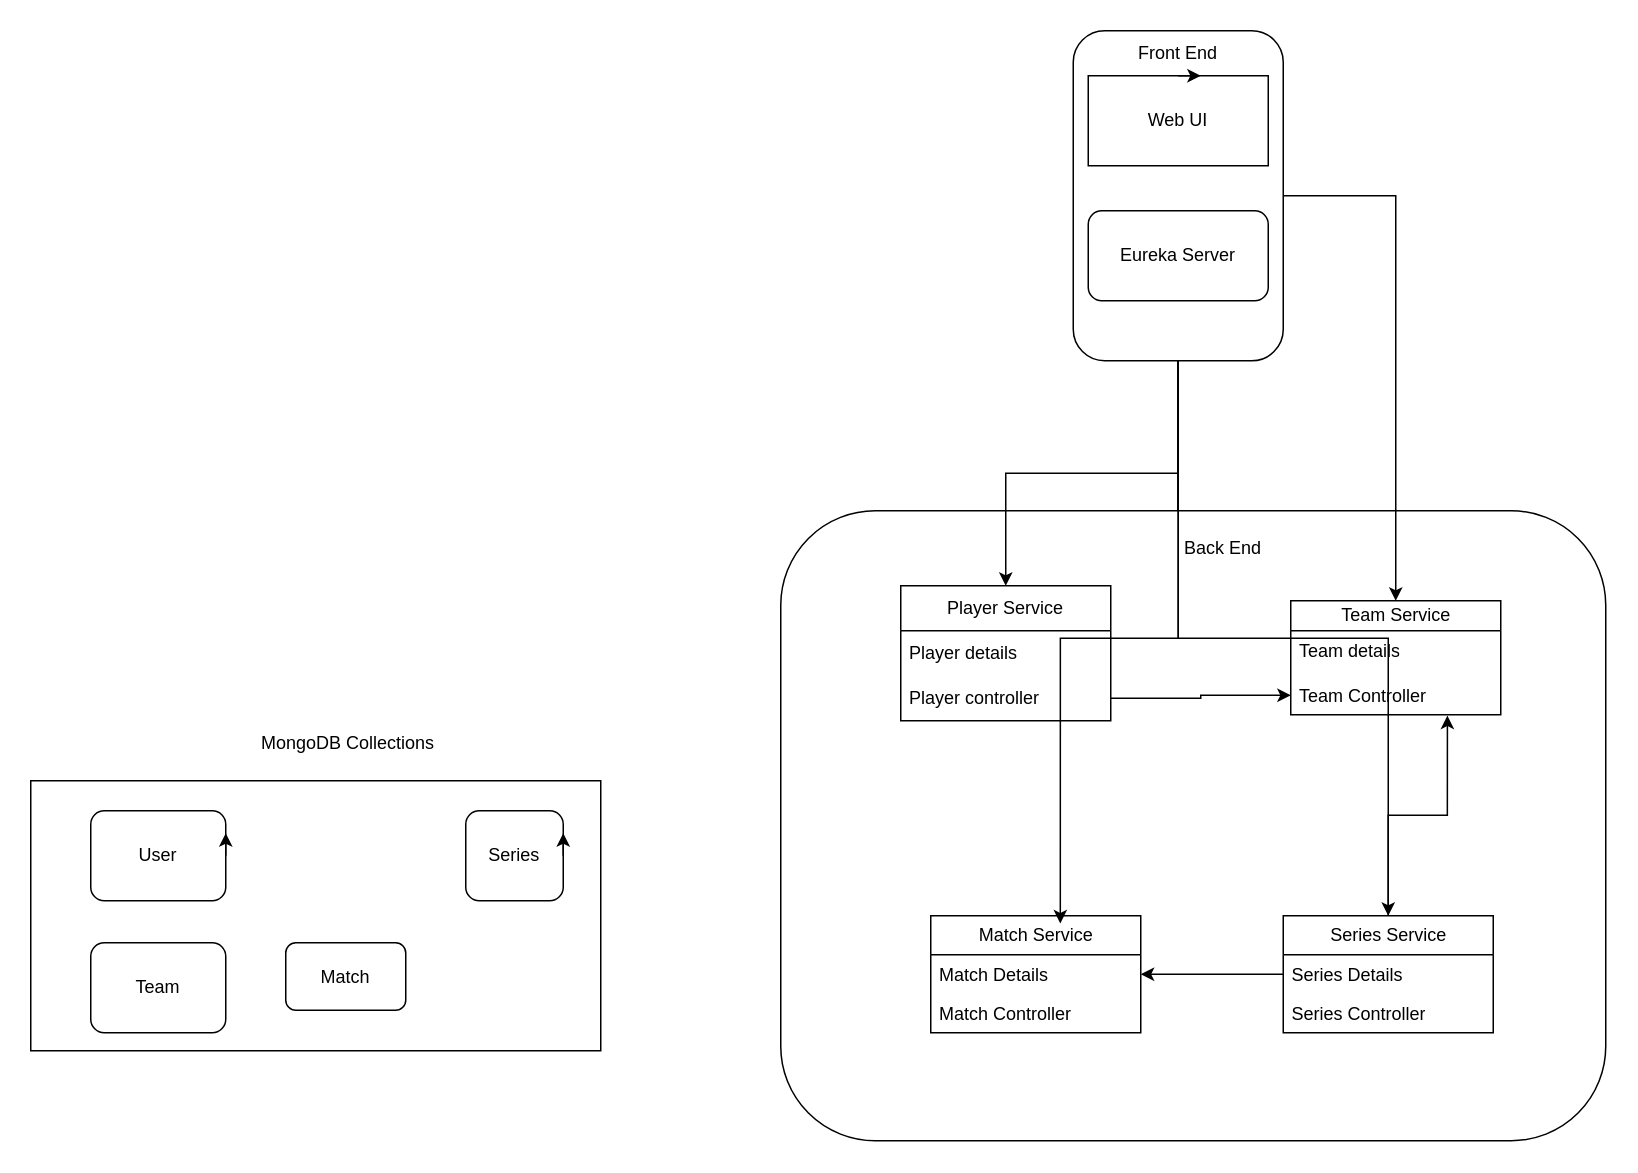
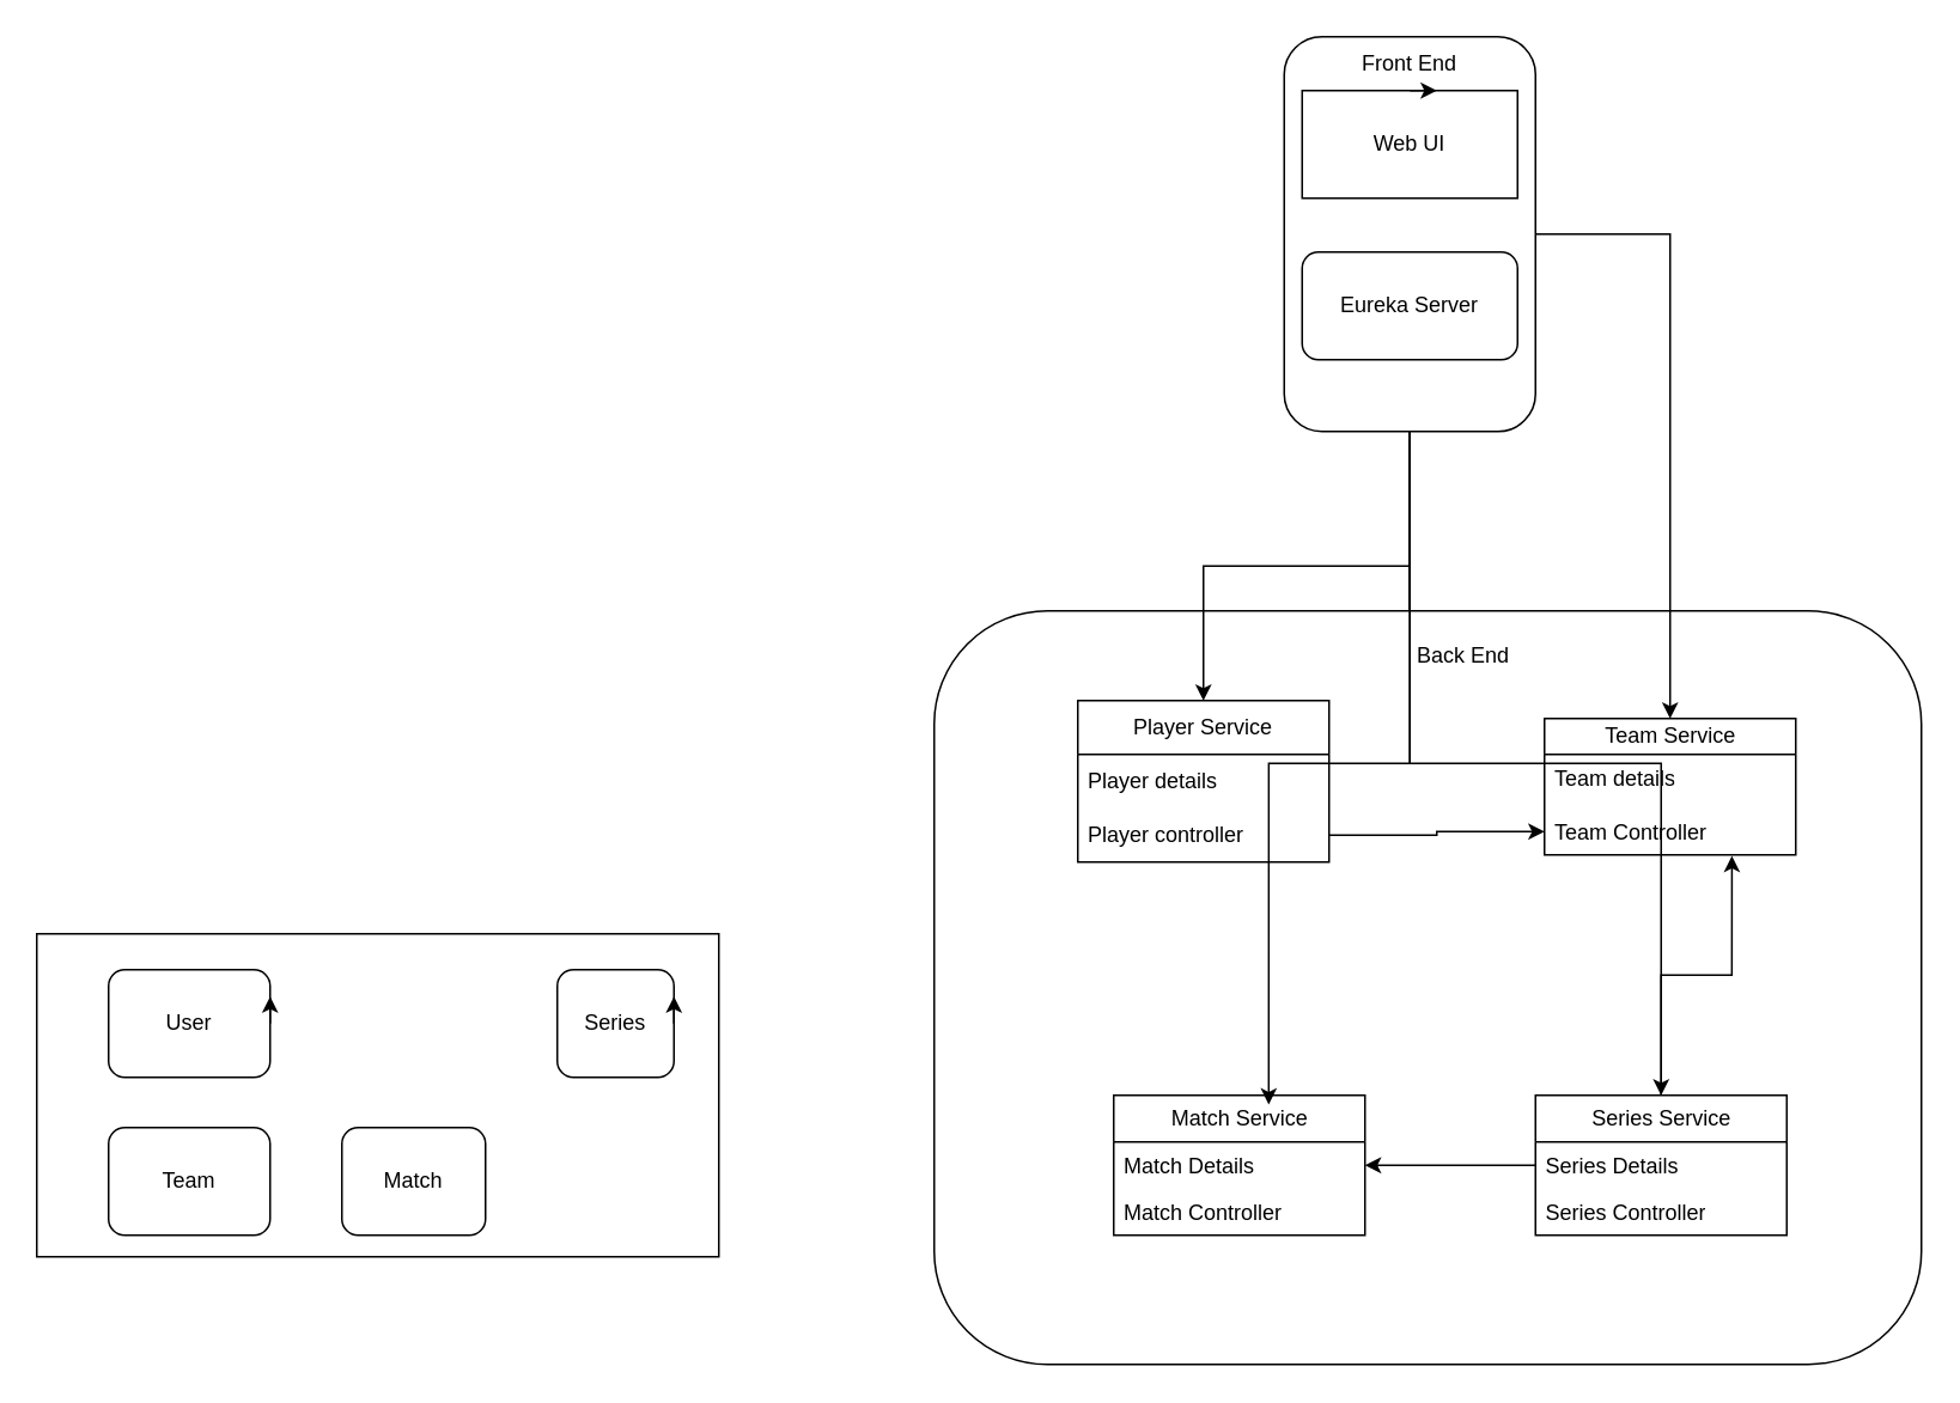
  <mxCell id="0" />
  <mxCell id="1" parent="0" />
  <mxCell id="2" style="edgeStyle=orthogonalEdgeStyle;rounded=0;orthogonalLoop=1;jettySize=auto;html=1;entryX=0;entryY=0;entryDx=0;entryDy=0;" edge="1" parent="1" source="5" target="25"><mxGeometry relative="1" as="geometry" /></mxCell>
  <mxCell id="3" style="edgeStyle=orthogonalEdgeStyle;rounded=0;orthogonalLoop=1;jettySize=auto;html=1;entryX=0.75;entryY=0;entryDx=0;entryDy=0;" edge="1" parent="1" source="5" target="25"><mxGeometry relative="1" as="geometry" /></mxCell>
  <mxCell id="4" style="edgeStyle=orthogonalEdgeStyle;rounded=0;orthogonalLoop=1;jettySize=auto;html=1;exitX=0.5;exitY=1;exitDx=0;exitDy=0;entryX=0.5;entryY=0;entryDx=0;entryDy=0;" edge="1" parent="1" source="5" target="25"><mxGeometry relative="1" as="geometry" /></mxCell>
  <mxCell id="5" value="" style="rounded=1;whiteSpace=wrap;html=1;" vertex="1" parent="1"><mxGeometry x="715" y="20" width="140" height="220" as="geometry" /></mxCell>
  <mxCell id="6" value="" style="rounded=0;whiteSpace=wrap;html=1;" vertex="1" parent="1"><mxGeometry x="20" y="520" width="380" height="180" as="geometry" /></mxCell>
  <mxCell id="7" value="User" style="rounded=1;whiteSpace=wrap;html=1;" vertex="1" parent="1"><mxGeometry x="60" y="540" width="90" height="60" as="geometry" /></mxCell>
  <mxCell id="8" value="Series" style="rounded=1;whiteSpace=wrap;html=1;" vertex="1" parent="1"><mxGeometry x="310" y="540" width="65" height="60" as="geometry" /></mxCell>
  <mxCell id="9" value="Team" style="rounded=1;whiteSpace=wrap;html=1;" vertex="1" parent="1"><mxGeometry x="60" y="628" width="90" height="60" as="geometry" /></mxCell>
- <mxCell id="10" value="Match" style="rounded=1;whiteSpace=wrap;html=1;" vertex="1" parent="1"><mxGeometry x="190" y="628" width="80" height="45" as="geometry" /></mxCell>
+ <mxCell id="10" value="Match" style="rounded=1;whiteSpace=wrap;html=1;" vertex="1" parent="1"><mxGeometry x="190" y="628" width="80" height="60" as="geometry" /></mxCell>
  <mxCell id="11" style="edgeStyle=orthogonalEdgeStyle;rounded=0;orthogonalLoop=1;jettySize=auto;html=1;exitX=1;exitY=0.5;exitDx=0;exitDy=0;entryX=1;entryY=0.25;entryDx=0;entryDy=0;" edge="1" parent="1" source="7" target="7"><mxGeometry relative="1" as="geometry" /></mxCell>
  <mxCell id="12" style="edgeStyle=orthogonalEdgeStyle;rounded=0;orthogonalLoop=1;jettySize=auto;html=1;exitX=1;exitY=0.5;exitDx=0;exitDy=0;entryX=1;entryY=0.25;entryDx=0;entryDy=0;" edge="1" parent="1" source="8" target="8"><mxGeometry relative="1" as="geometry" /></mxCell>
  <mxCell id="13" value="Web UI" style="rounded=0;whiteSpace=wrap;html=1;" vertex="1" parent="1"><mxGeometry x="725" y="50" width="120" height="60" as="geometry" /></mxCell>
  <mxCell id="14" value="Eureka Server" style="rounded=1;whiteSpace=wrap;html=1;" vertex="1" parent="1"><mxGeometry x="725" y="140" width="120" height="60" as="geometry" /></mxCell>
  <mxCell id="15" value="" style="rounded=1;whiteSpace=wrap;html=1;" vertex="1" parent="1"><mxGeometry x="520" y="340" width="550" height="420" as="geometry" /></mxCell>
  <mxCell id="16" value="Player Service" style="swimlane;fontStyle=0;childLayout=stackLayout;horizontal=1;startSize=30;horizontalStack=0;resizeParent=1;resizeParentMax=0;resizeLast=0;collapsible=1;marginBottom=0;whiteSpace=wrap;html=1;" vertex="1" parent="1"><mxGeometry x="600" y="390" width="140" height="90" as="geometry" /></mxCell>
  <mxCell id="17" value="Player details" style="text;strokeColor=none;fillColor=none;align=left;verticalAlign=middle;spacingLeft=4;spacingRight=4;overflow=hidden;points=[[0,0.5],[1,0.5]];portConstraint=eastwest;rotatable=0;whiteSpace=wrap;html=1;" vertex="1" parent="16"><mxGeometry y="30" width="140" height="30" as="geometry" /></mxCell>
  <mxCell id="18" value="Player controller" style="text;strokeColor=none;fillColor=none;align=left;verticalAlign=middle;spacingLeft=4;spacingRight=4;overflow=hidden;points=[[0,0.5],[1,0.5]];portConstraint=eastwest;rotatable=0;whiteSpace=wrap;html=1;" vertex="1" parent="16"><mxGeometry y="60" width="140" height="30" as="geometry" /></mxCell>
  <mxCell id="19" value="Team Service" style="swimlane;fontStyle=0;childLayout=stackLayout;horizontal=1;startSize=20;fillColor=none;horizontalStack=0;resizeParent=1;resizeParentMax=0;resizeLast=0;collapsible=1;marginBottom=0;html=1;" vertex="1" parent="1"><mxGeometry x="860" y="400" width="140" height="76" as="geometry" /></mxCell>
  <mxCell id="20" value="Team details" style="text;strokeColor=none;fillColor=none;align=left;verticalAlign=top;spacingLeft=4;spacingRight=4;overflow=hidden;rotatable=0;points=[[0,0.5],[1,0.5]];portConstraint=eastwest;whiteSpace=wrap;html=1;" vertex="1" parent="19"><mxGeometry y="20" width="140" height="30" as="geometry" /></mxCell>
  <mxCell id="21" value="Team Controller" style="text;strokeColor=none;fillColor=none;align=left;verticalAlign=top;spacingLeft=4;spacingRight=4;overflow=hidden;rotatable=0;points=[[0,0.5],[1,0.5]];portConstraint=eastwest;whiteSpace=wrap;html=1;" vertex="1" parent="19"><mxGeometry y="50" width="140" height="26" as="geometry" /></mxCell>
  <mxCell id="22" value="Match Service" style="swimlane;fontStyle=0;childLayout=stackLayout;horizontal=1;startSize=26;fillColor=none;horizontalStack=0;resizeParent=1;resizeParentMax=0;resizeLast=0;collapsible=1;marginBottom=0;html=1;" vertex="1" parent="1"><mxGeometry x="620" y="610" width="140" height="78" as="geometry" /></mxCell>
  <mxCell id="23" value="Match Details" style="text;strokeColor=none;fillColor=none;align=left;verticalAlign=top;spacingLeft=4;spacingRight=4;overflow=hidden;rotatable=0;points=[[0,0.5],[1,0.5]];portConstraint=eastwest;whiteSpace=wrap;html=1;" vertex="1" parent="22"><mxGeometry y="26" width="140" height="26" as="geometry" /></mxCell>
  <mxCell id="24" value="Match Controller" style="text;strokeColor=none;fillColor=none;align=left;verticalAlign=top;spacingLeft=4;spacingRight=4;overflow=hidden;rotatable=0;points=[[0,0.5],[1,0.5]];portConstraint=eastwest;whiteSpace=wrap;html=1;" vertex="1" parent="22"><mxGeometry y="52" width="140" height="26" as="geometry" /></mxCell>
  <mxCell id="25" value="Series Service" style="swimlane;fontStyle=0;childLayout=stackLayout;horizontal=1;startSize=26;fillColor=none;horizontalStack=0;resizeParent=1;resizeParentMax=0;resizeLast=0;collapsible=1;marginBottom=0;html=1;" vertex="1" parent="1"><mxGeometry x="855" y="610" width="140" height="78" as="geometry" /></mxCell>
  <mxCell id="26" value="Series Details" style="text;strokeColor=none;fillColor=none;align=left;verticalAlign=top;spacingLeft=4;spacingRight=4;overflow=hidden;rotatable=0;points=[[0,0.5],[1,0.5]];portConstraint=eastwest;whiteSpace=wrap;html=1;" vertex="1" parent="25"><mxGeometry y="26" width="140" height="26" as="geometry" /></mxCell>
  <mxCell id="27" value="Series Controller" style="text;strokeColor=none;fillColor=none;align=left;verticalAlign=top;spacingLeft=4;spacingRight=4;overflow=hidden;rotatable=0;points=[[0,0.5],[1,0.5]];portConstraint=eastwest;whiteSpace=wrap;html=1;" vertex="1" parent="25"><mxGeometry y="52" width="140" height="26" as="geometry" /></mxCell>
  <mxCell id="28" style="edgeStyle=orthogonalEdgeStyle;rounded=0;orthogonalLoop=1;jettySize=auto;html=1;entryX=0.5;entryY=0;entryDx=0;entryDy=0;" edge="1" parent="1" source="5" target="16"><mxGeometry relative="1" as="geometry" /></mxCell>
  <mxCell id="29" style="edgeStyle=orthogonalEdgeStyle;rounded=0;orthogonalLoop=1;jettySize=auto;html=1;exitX=1;exitY=0.5;exitDx=0;exitDy=0;entryX=0.5;entryY=0;entryDx=0;entryDy=0;" edge="1" parent="1" source="5" target="19"><mxGeometry relative="1" as="geometry" /></mxCell>
  <mxCell id="30" style="edgeStyle=orthogonalEdgeStyle;rounded=0;orthogonalLoop=1;jettySize=auto;html=1;entryX=0.617;entryY=0.066;entryDx=0;entryDy=0;entryPerimeter=0;" edge="1" parent="1" source="5" target="22"><mxGeometry relative="1" as="geometry" /></mxCell>
  <mxCell id="31" style="edgeStyle=orthogonalEdgeStyle;rounded=0;orthogonalLoop=1;jettySize=auto;html=1;" edge="1" parent="1" source="5" target="25"><mxGeometry relative="1" as="geometry" /></mxCell>
  <mxCell id="32" style="edgeStyle=orthogonalEdgeStyle;rounded=0;orthogonalLoop=1;jettySize=auto;html=1;exitX=0;exitY=0.5;exitDx=0;exitDy=0;entryX=1;entryY=0.5;entryDx=0;entryDy=0;" edge="1" parent="1" source="26" target="23"><mxGeometry relative="1" as="geometry" /></mxCell>
  <mxCell id="33" style="edgeStyle=orthogonalEdgeStyle;rounded=0;orthogonalLoop=1;jettySize=auto;html=1;entryX=0.746;entryY=1.022;entryDx=0;entryDy=0;entryPerimeter=0;" edge="1" parent="1" source="25" target="21"><mxGeometry relative="1" as="geometry" /></mxCell>
- <mxCell id="34" value="&amp;nbsp;MongoDB Collections" style="text;html=1;align=center;verticalAlign=middle;whiteSpace=wrap;rounded=0;" vertex="1" parent="1"><mxGeometry x="125" y="480" width="210" height="30" as="geometry" /></mxCell>
  <mxCell id="35" value="Front End" style="text;html=1;align=center;verticalAlign=middle;whiteSpace=wrap;rounded=0;" vertex="1" parent="1"><mxGeometry x="755" y="20" width="60" height="30" as="geometry" /></mxCell>
  <mxCell id="36" style="edgeStyle=orthogonalEdgeStyle;rounded=0;orthogonalLoop=1;jettySize=auto;html=1;exitX=0.5;exitY=1;exitDx=0;exitDy=0;entryX=0.75;entryY=1;entryDx=0;entryDy=0;" edge="1" parent="1" source="35" target="35"><mxGeometry relative="1" as="geometry" /></mxCell>
  <mxCell id="37" value="Back End" style="text;html=1;align=center;verticalAlign=middle;whiteSpace=wrap;rounded=0;" vertex="1" parent="1"><mxGeometry x="785" y="350" width="60" height="30" as="geometry" /></mxCell>
  <mxCell id="38" style="edgeStyle=orthogonalEdgeStyle;rounded=0;orthogonalLoop=1;jettySize=auto;html=1;entryX=0;entryY=0.5;entryDx=0;entryDy=0;" edge="1" parent="1" source="18" target="21"><mxGeometry relative="1" as="geometry" /></mxCell>
